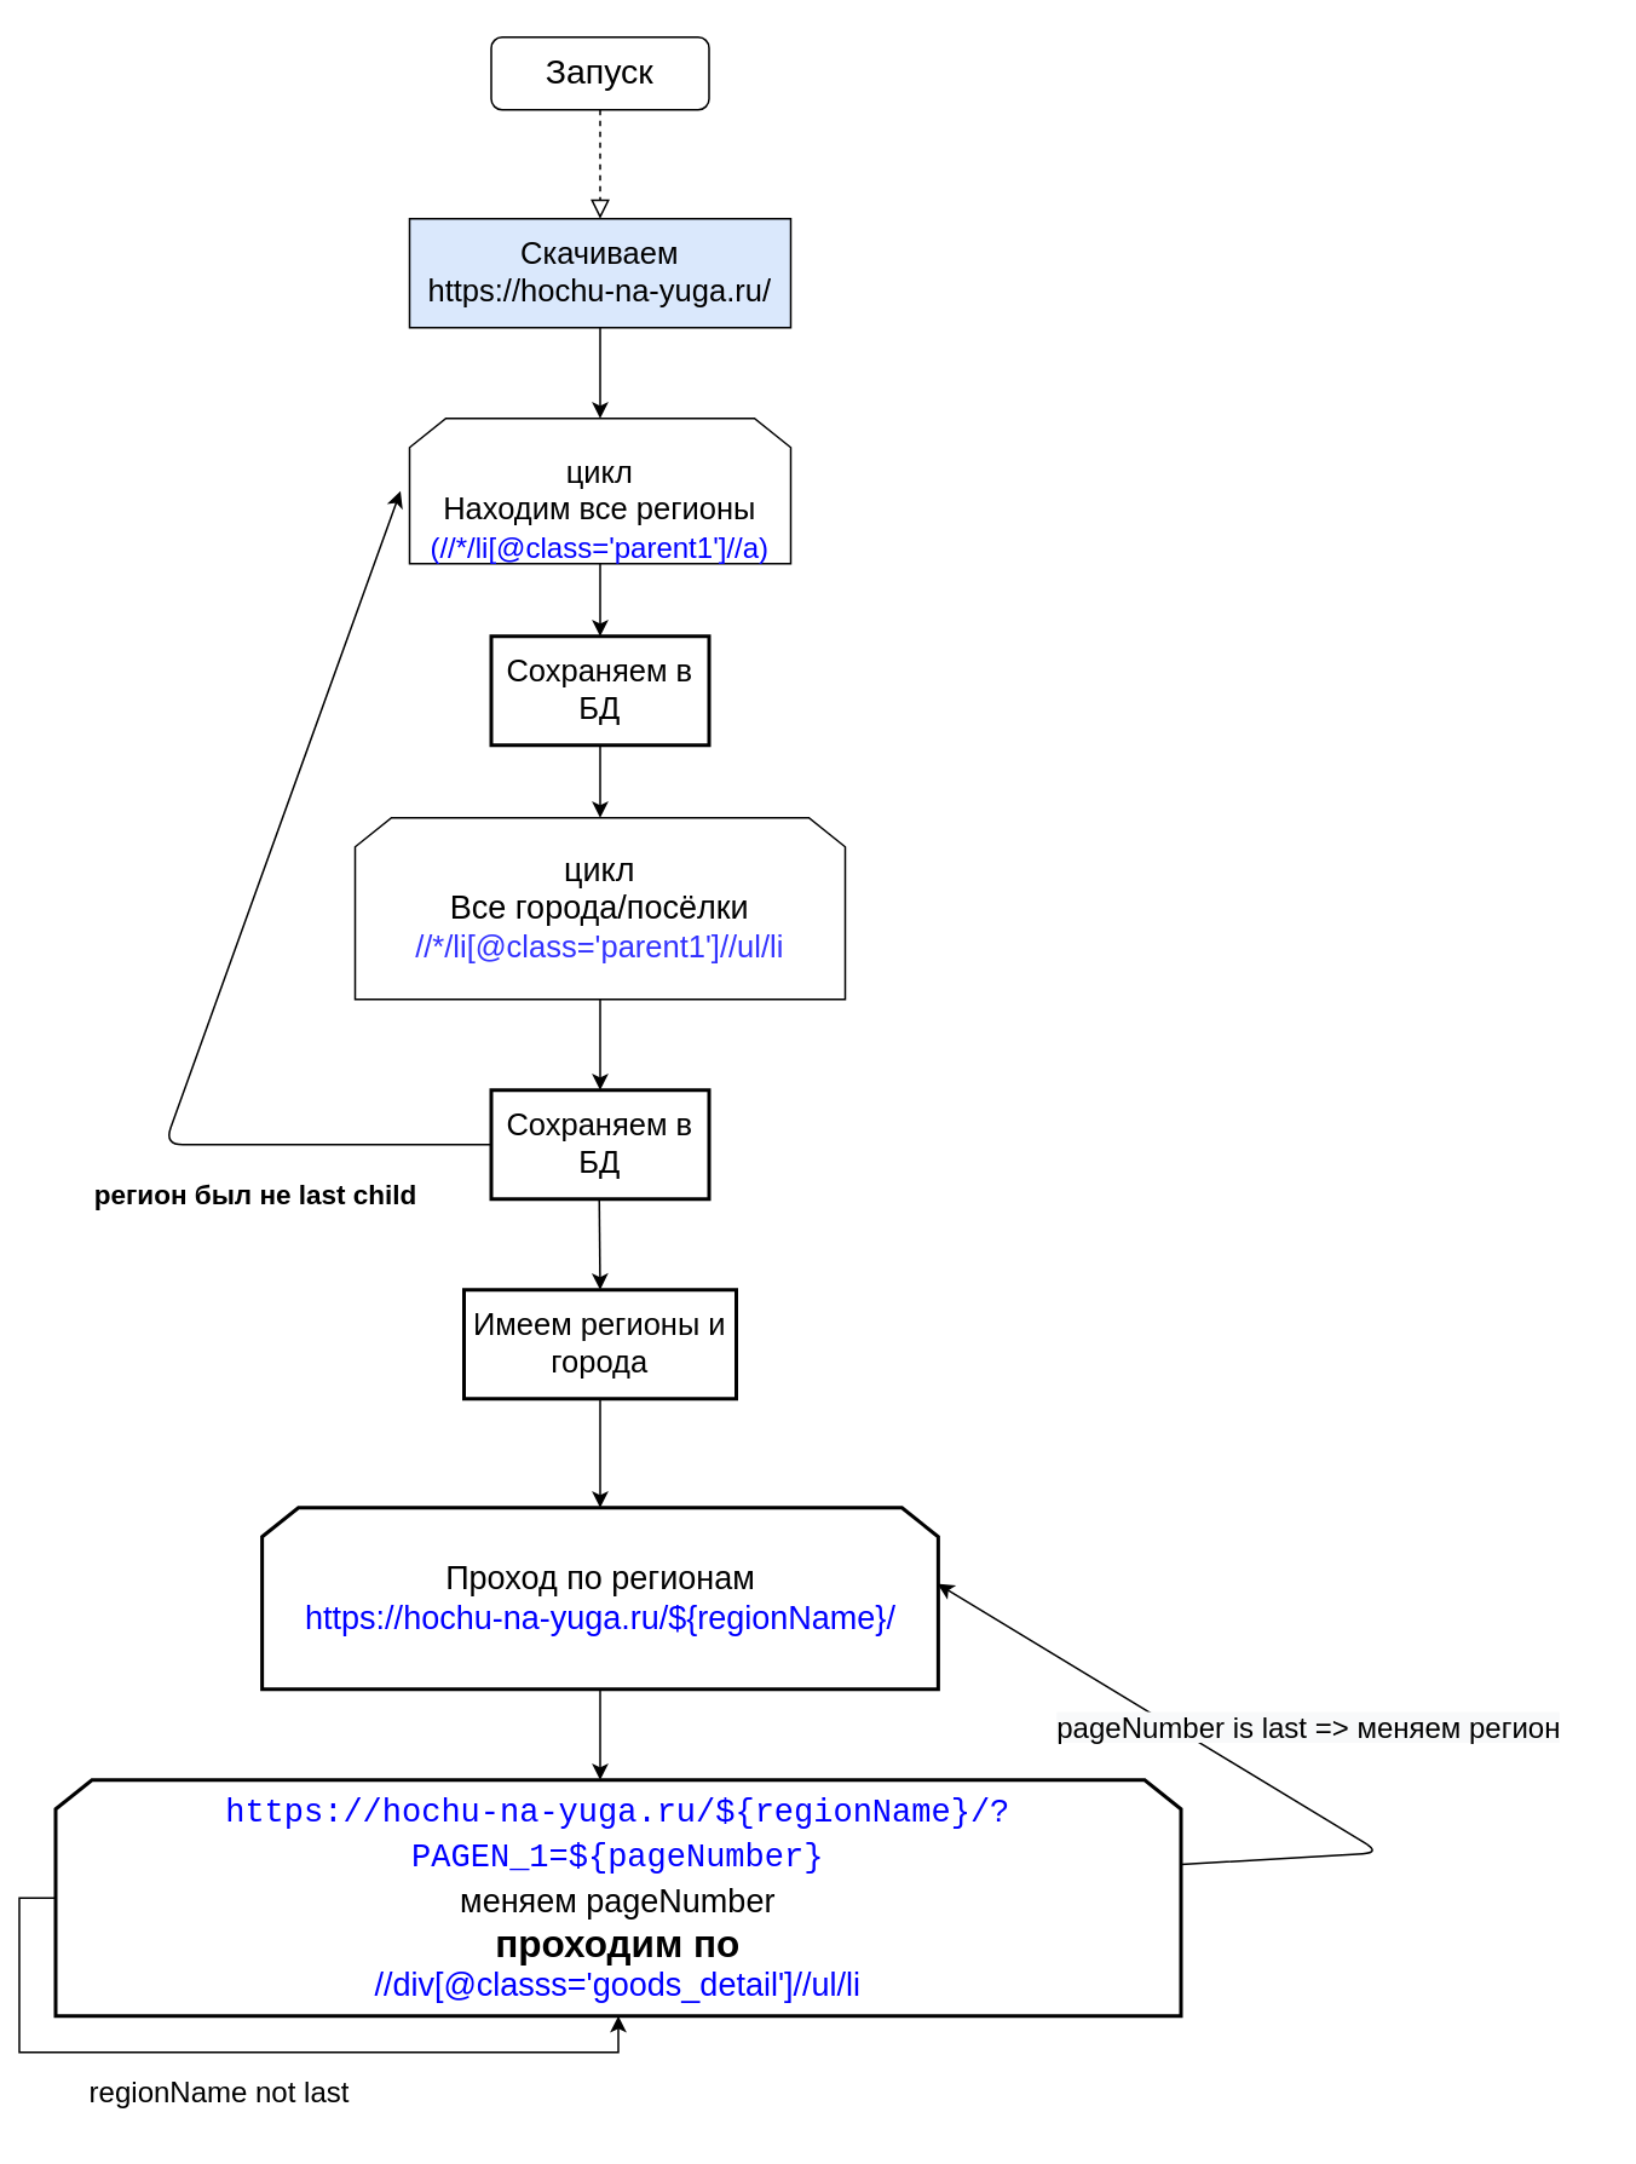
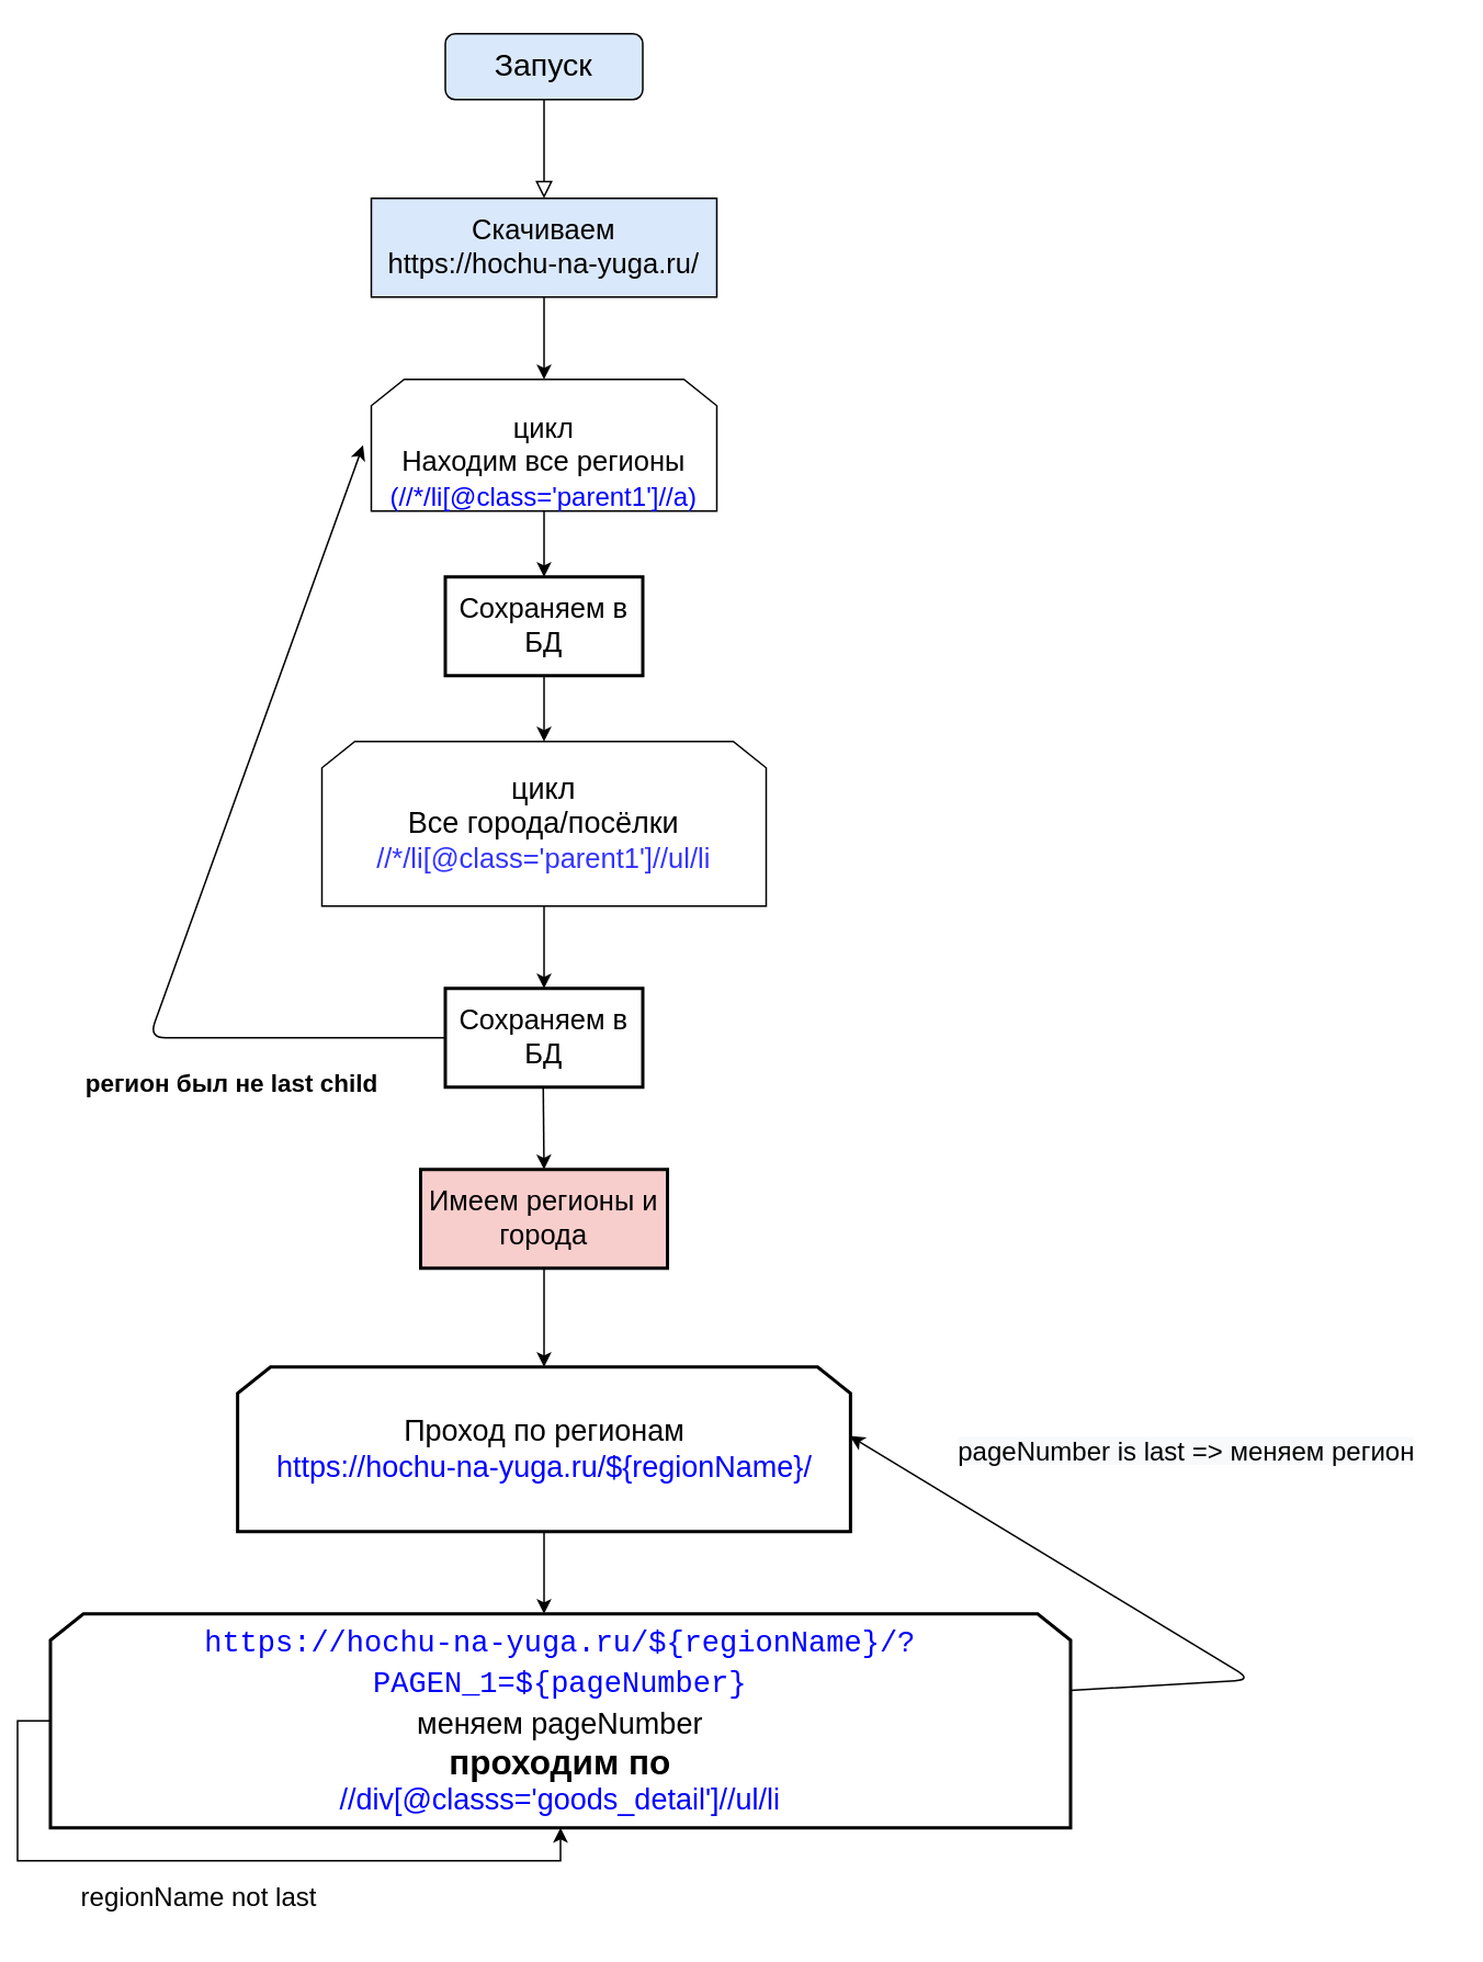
  <mxCell id="0" />
  <mxCell id="1" parent="0" />
- <mxCell id="2" value="" style="rounded=0;html=1;jettySize=auto;orthogonalLoop=1;fontSize=11;endArrow=block;endFill=0;endSize=8;strokeWidth=1;shadow=0;labelBackgroundColor=none;edgeStyle=orthogonalEdgeStyle;dashed=1;" parent="1" source="3" target="14" edge="1"><mxGeometry relative="1" as="geometry"><mxPoint x="330" y="130" as="targetPoint" /></mxGeometry></mxCell>
- <mxCell id="3" value="&lt;font style=&quot;font-size: 19px&quot;&gt;Запуск&lt;/font&gt;" style="rounded=1;whiteSpace=wrap;html=1;fontSize=12;glass=0;strokeWidth=1;shadow=0;" parent="1" vertex="1"><mxGeometry x="270" y="20" width="120" height="40" as="geometry" /></mxCell>
+ <mxCell id="2" value="" style="rounded=0;html=1;jettySize=auto;orthogonalLoop=1;fontSize=11;endArrow=block;endFill=0;endSize=8;strokeWidth=1;shadow=0;labelBackgroundColor=none;edgeStyle=orthogonalEdgeStyle;" parent="1" source="3" target="14" edge="1"><mxGeometry relative="1" as="geometry"><mxPoint x="330" y="130" as="targetPoint" /></mxGeometry></mxCell>
+ <mxCell id="3" value="&lt;font style=&quot;font-size: 19px&quot;&gt;Запуск&lt;/font&gt;" style="rounded=1;whiteSpace=wrap;html=1;fontSize=12;glass=0;strokeWidth=1;shadow=0;fillColor=#dae8fc;" parent="1" vertex="1"><mxGeometry x="270" y="20" width="120" height="40" as="geometry" /></mxCell>
  <mxCell id="4" value="&lt;font style=&quot;font-size: 17px&quot;&gt;&lt;br&gt;цикл&lt;br&gt;Находим все регионы&lt;/font&gt;&lt;br&gt;&lt;font style=&quot;font-size: 16px&quot; color=&quot;#0000ff&quot;&gt;(//*/li[@class='parent1']//a)&lt;/font&gt;" style="shape=loopLimit;whiteSpace=wrap;html=1;" vertex="1" parent="1"><mxGeometry x="225" y="230" width="210" height="80" as="geometry" /></mxCell>
  <mxCell id="5" style="edgeStyle=orthogonalEdgeStyle;rounded=0;orthogonalLoop=1;jettySize=auto;html=1;exitX=0.5;exitY=1;exitDx=0;exitDy=0;entryX=0.5;entryY=0;entryDx=0;entryDy=0;" edge="1" parent="1" source="6" target="11"><mxGeometry relative="1" as="geometry" /></mxCell>
  <mxCell id="6" value="&lt;font style=&quot;font-size: 18px&quot;&gt;цикл&lt;br&gt;Все города/посёлки&lt;/font&gt;&lt;br&gt;&lt;font style=&quot;font-size: 17px&quot; color=&quot;#3333ff&quot;&gt;//*/li[@class='parent1']//ul/li&lt;/font&gt;" style="shape=loopLimit;whiteSpace=wrap;html=1;strokeWidth=1;" vertex="1" parent="1"><mxGeometry x="195" y="450" width="270" height="100" as="geometry" /></mxCell>
  <mxCell id="7" value="" style="endArrow=classic;html=1;exitX=0.5;exitY=1;exitDx=0;exitDy=0;" edge="1" parent="1" source="4"><mxGeometry width="50" height="50" relative="1" as="geometry"><mxPoint x="500" y="450" as="sourcePoint" /><mxPoint x="330" y="350" as="targetPoint" /></mxGeometry></mxCell>
  <mxCell id="8" value="&lt;span style=&quot;font-size: 15px&quot;&gt;регион был не last child&lt;/span&gt;" style="text;strokeColor=none;fillColor=none;html=1;fontSize=24;fontStyle=1;verticalAlign=middle;align=center;strokeWidth=2;" vertex="1" parent="1"><mxGeometry x="20" y="635" width="240" height="40" as="geometry" /></mxCell>
  <mxCell id="9" value="&lt;font style=&quot;font-size: 17px&quot;&gt;Сохраняем в БД&lt;/font&gt;" style="rounded=0;whiteSpace=wrap;html=1;strokeWidth=2;" vertex="1" parent="1"><mxGeometry x="270" y="350" width="120" height="60" as="geometry" /></mxCell>
  <mxCell id="10" value="" style="endArrow=classic;html=1;exitX=0.5;exitY=1;exitDx=0;exitDy=0;entryX=0.5;entryY=0;entryDx=0;entryDy=0;" edge="1" parent="1" source="9" target="6"><mxGeometry width="50" height="50" relative="1" as="geometry"><mxPoint x="500" y="390" as="sourcePoint" /><mxPoint x="550" y="340" as="targetPoint" /></mxGeometry></mxCell>
  <mxCell id="11" value="&lt;font style=&quot;font-size: 17px&quot;&gt;Сохраняем в БД&lt;/font&gt;" style="rounded=0;whiteSpace=wrap;html=1;strokeWidth=2;" vertex="1" parent="1"><mxGeometry x="270" y="600" width="120" height="60" as="geometry" /></mxCell>
  <mxCell id="12" value="" style="endArrow=classic;html=1;exitX=0;exitY=0.5;exitDx=0;exitDy=0;" edge="1" parent="1" source="11"><mxGeometry width="50" height="50" relative="1" as="geometry"><mxPoint x="40" y="450" as="sourcePoint" /><mxPoint x="220" y="270" as="targetPoint" /><Array as="points"><mxPoint x="90" y="630" /></Array></mxGeometry></mxCell>
  <mxCell id="13" style="edgeStyle=orthogonalEdgeStyle;rounded=0;orthogonalLoop=1;jettySize=auto;html=1;exitX=0.5;exitY=1;exitDx=0;exitDy=0;entryX=0.5;entryY=0;entryDx=0;entryDy=0;" edge="1" parent="1" source="14" target="4"><mxGeometry relative="1" as="geometry" /></mxCell>
  <mxCell id="14" value="&lt;font style=&quot;font-size: 17px&quot;&gt;Скачиваем&lt;br&gt;https://hochu-na-yuga.ru/&lt;/font&gt;" style="rounded=0;whiteSpace=wrap;html=1;fillColor=#dae8fc;" vertex="1" parent="1"><mxGeometry x="225" y="120" width="210" height="60" as="geometry" /></mxCell>
  <mxCell id="15" value="" style="endArrow=classic;html=1;" edge="1" parent="1"><mxGeometry width="50" height="50" relative="1" as="geometry"><mxPoint x="329.5" y="660" as="sourcePoint" /><mxPoint x="330" y="710" as="targetPoint" /></mxGeometry></mxCell>
- <mxCell id="16" value="&lt;font style=&quot;font-size: 17px&quot;&gt;Имеем регионы и города&lt;/font&gt;" style="rounded=0;whiteSpace=wrap;html=1;strokeWidth=2;" vertex="1" parent="1"><mxGeometry x="255" y="710" width="150" height="60" as="geometry" /></mxCell>
+ <mxCell id="16" value="&lt;font style=&quot;font-size: 17px&quot;&gt;Имеем регионы и города&lt;/font&gt;" style="rounded=0;whiteSpace=wrap;html=1;strokeWidth=2;fillColor=#f8cecc;" vertex="1" parent="1"><mxGeometry x="255" y="710" width="150" height="60" as="geometry" /></mxCell>
  <mxCell id="17" value="&lt;font style=&quot;font-size: 18px&quot;&gt;Проход по регионам&lt;br&gt;&lt;font color=&quot;#0000ff&quot;&gt;https://hochu-na-yuga.ru/${regionName}/&lt;/font&gt;&lt;/font&gt;" style="shape=loopLimit;whiteSpace=wrap;html=1;strokeWidth=2;" vertex="1" parent="1"><mxGeometry x="143.75" y="830" width="372.5" height="100" as="geometry" /></mxCell>
  <mxCell id="18" value="" style="endArrow=classic;html=1;exitX=0.5;exitY=1;exitDx=0;exitDy=0;entryX=0.5;entryY=0;entryDx=0;entryDy=0;" edge="1" parent="1" source="16" target="17"><mxGeometry width="50" height="50" relative="1" as="geometry"><mxPoint x="40" y="760" as="sourcePoint" /><mxPoint x="90" y="710" as="targetPoint" /></mxGeometry></mxCell>
  <mxCell id="19" value="" style="endArrow=classic;html=1;exitX=0.5;exitY=1;exitDx=0;exitDy=0;" edge="1" parent="1" source="17"><mxGeometry width="50" height="50" relative="1" as="geometry"><mxPoint x="320" y="810" as="sourcePoint" /><mxPoint x="330" y="980" as="targetPoint" /></mxGeometry></mxCell>
  <mxCell id="20" style="edgeStyle=orthogonalEdgeStyle;rounded=0;orthogonalLoop=1;jettySize=auto;html=1;exitX=0;exitY=0.5;exitDx=0;exitDy=0;" edge="1" parent="1" source="21" target="21"><mxGeometry relative="1" as="geometry"><mxPoint x="90" y="950" as="targetPoint" /></mxGeometry></mxCell>
  <mxCell id="21" value="&lt;font&gt;&lt;span style=&quot;font-size: 18px ; font-family: &amp;#34;consolas&amp;#34; , &amp;#34;lucida console&amp;#34; , &amp;#34;courier new&amp;#34; , monospace ; text-align: left&quot;&gt;&lt;font color=&quot;#0000ff&quot; style=&quot;line-height: 140% ; font-size: 18px&quot;&gt;https://hochu-na-yuga.ru/${regionName}/?PAGEN_1=${pageNumber}&lt;br&gt;&lt;/font&gt;&lt;/span&gt;&lt;span style=&quot;font-size: 18px&quot;&gt;меняем pageNumber&lt;br&gt;&lt;/span&gt;&lt;font style=&quot;font-size: 21px&quot;&gt;&lt;b&gt;проходим по&lt;/b&gt;&lt;/font&gt;&lt;br&gt;&lt;span style=&quot;font-size: 18px&quot;&gt;&lt;font color=&quot;#0000ff&quot;&gt;//div[@classs='goods_detail']//ul/li&lt;/font&gt;&lt;/span&gt;&lt;br&gt;&lt;/font&gt;" style="shape=loopLimit;whiteSpace=wrap;html=1;strokeWidth=2;" vertex="1" parent="1"><mxGeometry x="30" y="980" width="620" height="130" as="geometry" /></mxCell>
  <mxCell id="22" value="&lt;span style=&quot;font-weight: normal&quot;&gt;&lt;font style=&quot;font-size: 16px&quot;&gt;regionName not last&lt;/font&gt;&lt;/span&gt;" style="text;strokeColor=none;fillColor=none;html=1;fontSize=24;fontStyle=1;verticalAlign=middle;align=center;" vertex="1" parent="1"><mxGeometry x="70" y="1130" width="100" height="40" as="geometry" /></mxCell>
  <mxCell id="23" value="" style="endArrow=classic;html=1;entryX=0.999;entryY=0.42;entryDx=0;entryDy=0;entryPerimeter=0;" edge="1" parent="1" source="21" target="17"><mxGeometry width="50" height="50" relative="1" as="geometry"><mxPoint x="320" y="1180" as="sourcePoint" /><mxPoint x="370" y="1130" as="targetPoint" /><Array as="points"><mxPoint x="760" y="1020" /></Array></mxGeometry></mxCell>
- <mxCell id="24" value="&lt;span style=&quot;color: rgb(0 , 0 , 0) ; font-family: &amp;#34;helvetica&amp;#34; ; font-size: 16px ; font-style: normal ; font-weight: 400 ; letter-spacing: normal ; text-align: center ; text-indent: 0px ; text-transform: none ; word-spacing: 0px ; background-color: rgb(248 , 249 , 250) ; display: inline ; float: none&quot;&gt;pageNumber is last =&amp;gt; меняем регион&lt;/span&gt;" style="text;whiteSpace=wrap;html=1;" vertex="1" parent="1"><mxGeometry x="580" y="935" width="299" height="30" as="geometry" /></mxCell>
+ <mxCell id="24" value="&lt;span style=&quot;color: rgb(0 , 0 , 0) ; font-family: &amp;#34;helvetica&amp;#34; ; font-size: 16px ; font-style: normal ; font-weight: 400 ; letter-spacing: normal ; text-align: center ; text-indent: 0px ; text-transform: none ; word-spacing: 0px ; background-color: rgb(248 , 249 , 250) ; display: inline ; float: none&quot;&gt;pageNumber is last =&amp;gt; меняем регион&lt;/span&gt;" style="text;whiteSpace=wrap;html=1;" vertex="1" parent="1"><mxGeometry x="580" y="865" width="299" height="30" as="geometry" /></mxCell>
